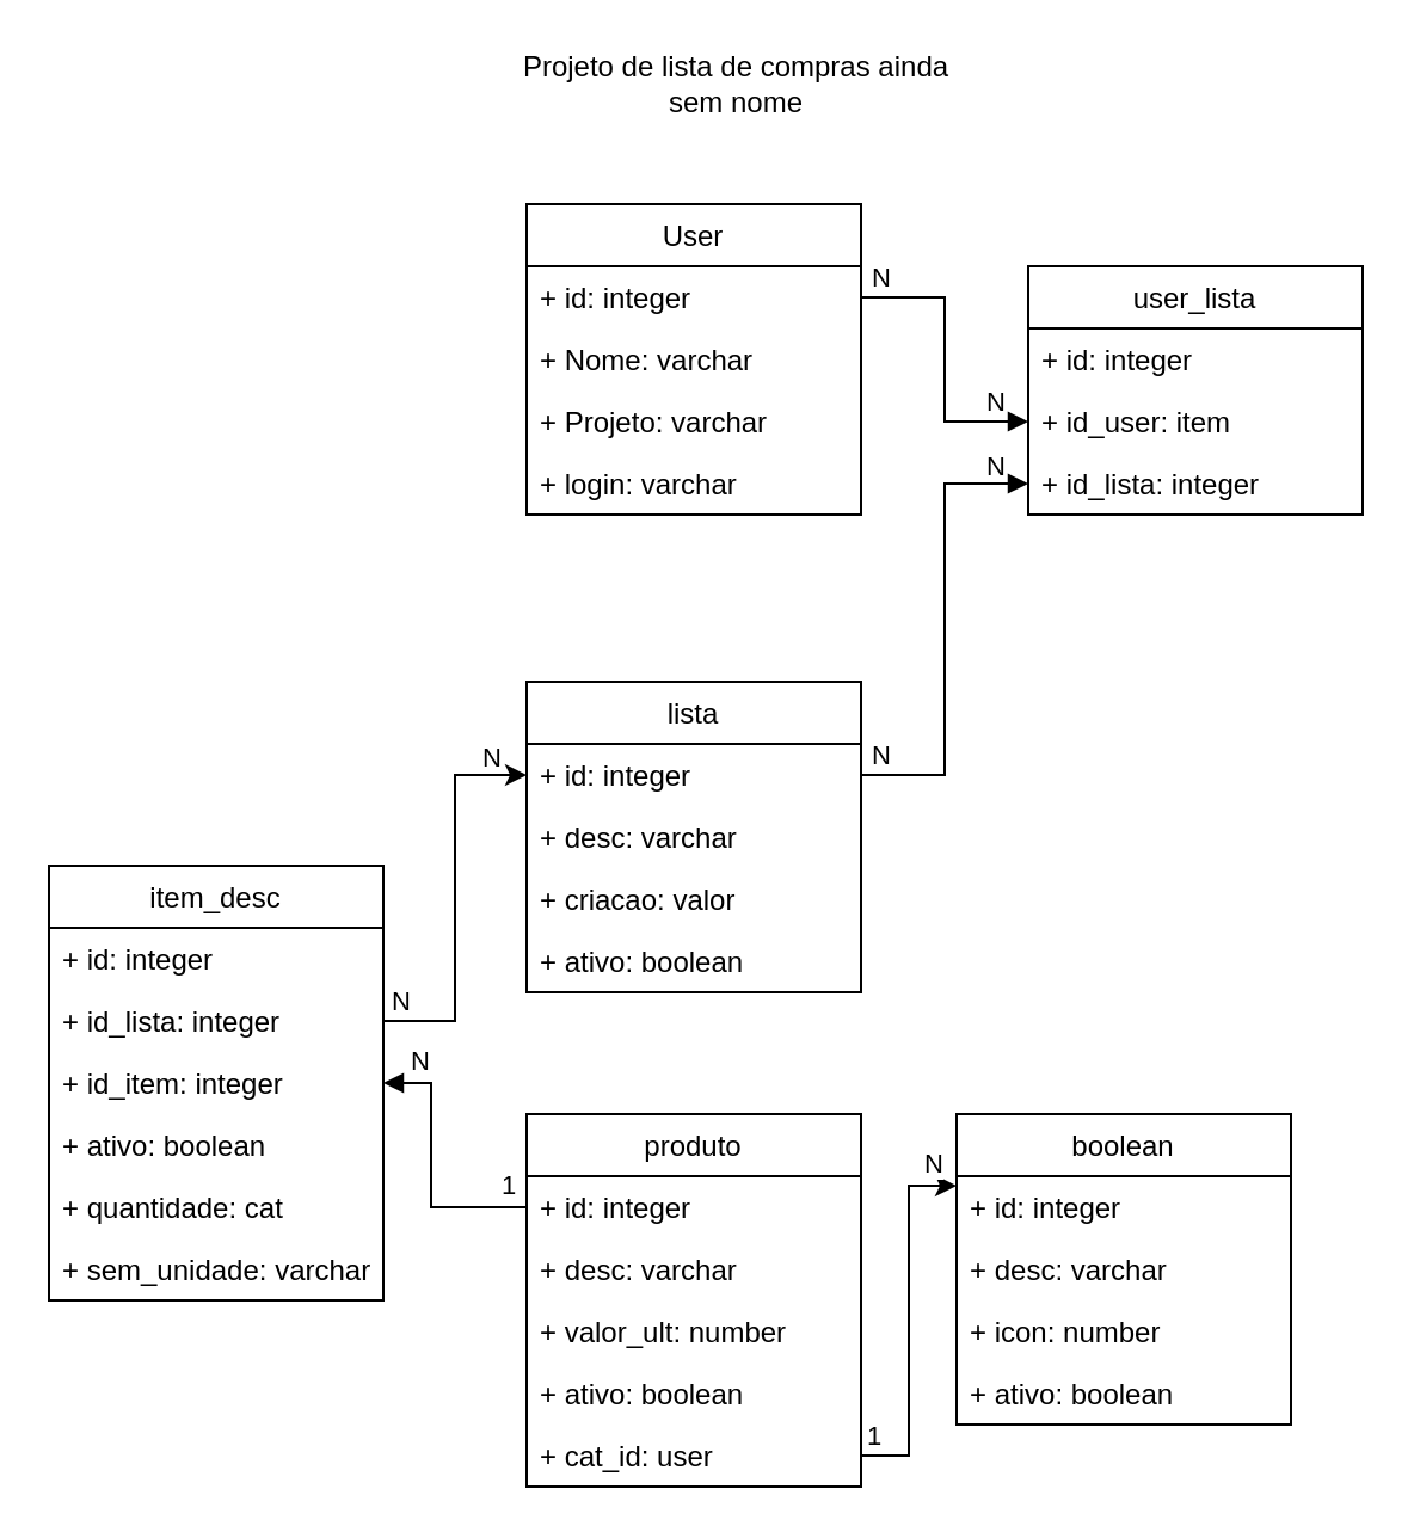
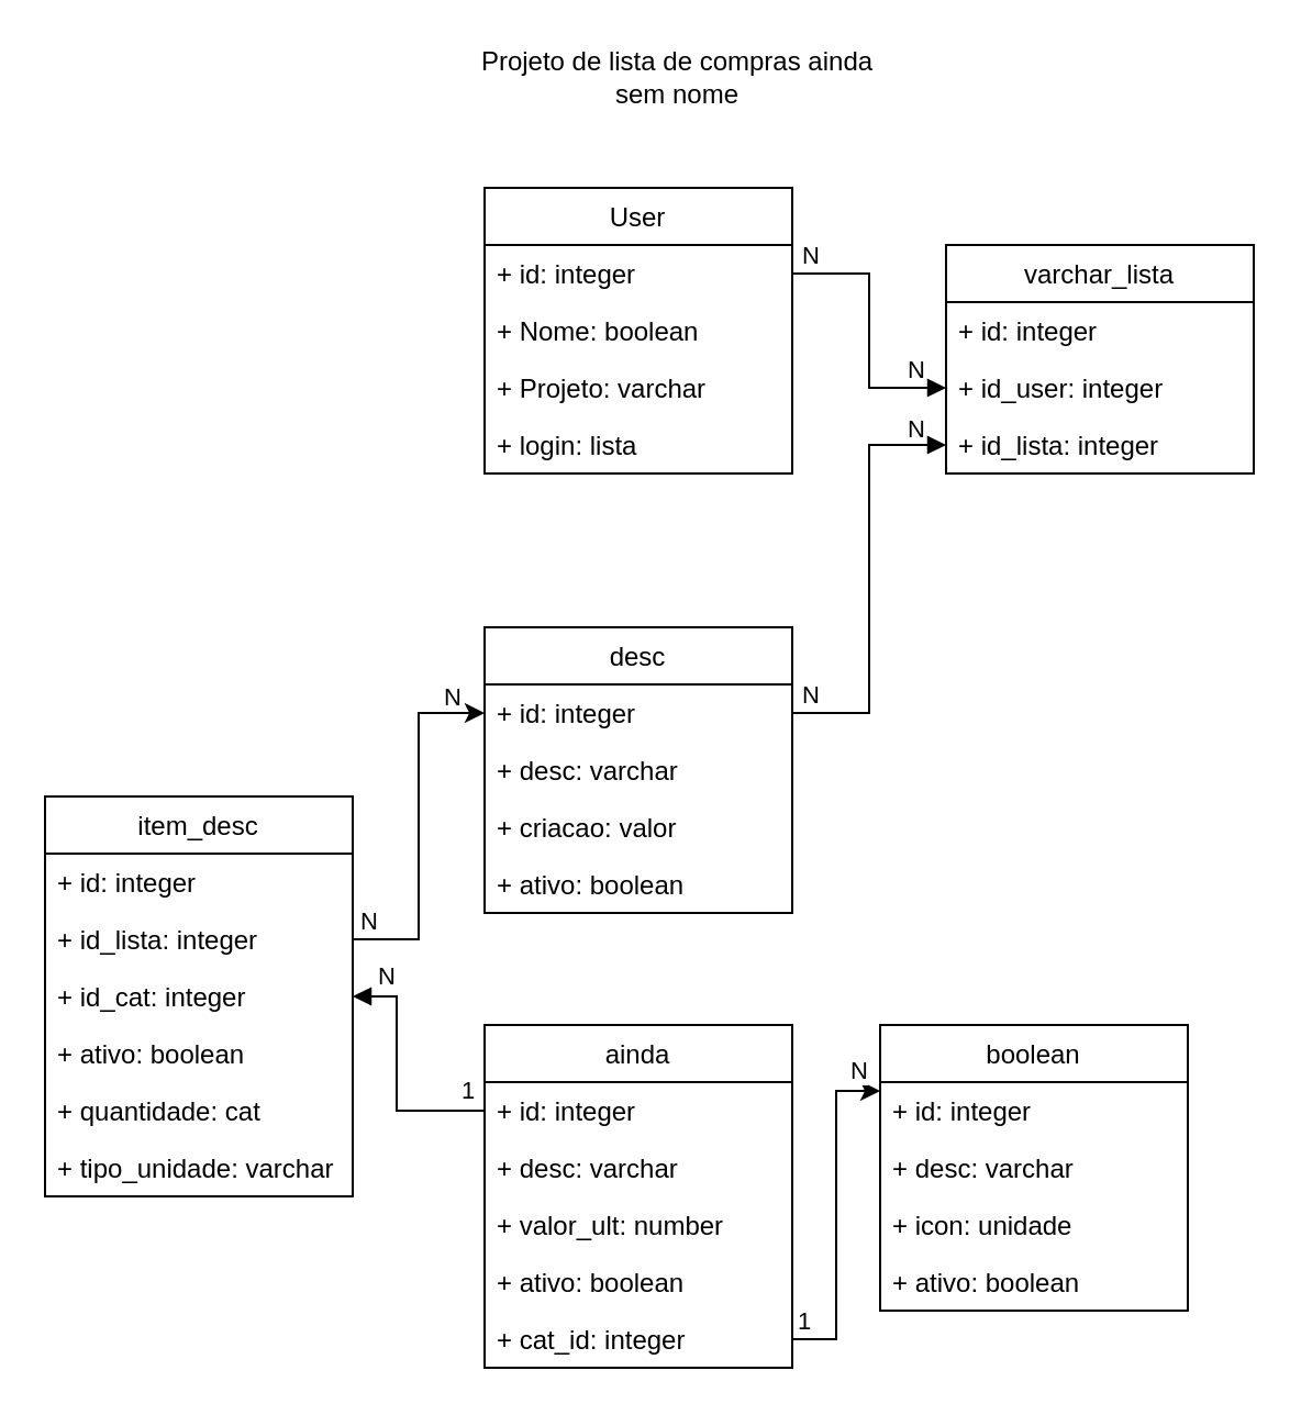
  <mxCell id="0" />
  <mxCell id="1" parent="0" />
  <mxCell id="2" value="User" style="swimlane;fontStyle=0;childLayout=stackLayout;horizontal=1;startSize=26;fillColor=none;horizontalStack=0;resizeParent=1;resizeParentMax=0;resizeLast=0;collapsible=1;marginBottom=0;" vertex="1" parent="1"><mxGeometry x="220" y="85" width="140" height="130" as="geometry" /></mxCell>
  <mxCell id="3" value="+ id: integer" style="text;strokeColor=none;fillColor=none;align=left;verticalAlign=top;spacingLeft=4;spacingRight=4;overflow=hidden;rotatable=0;points=[[0,0.5],[1,0.5]];portConstraint=eastwest;" vertex="1" parent="2"><mxGeometry y="26" width="140" height="26" as="geometry" /></mxCell>
- <mxCell id="4" value="+ Nome: varchar" style="text;strokeColor=none;fillColor=none;align=left;verticalAlign=top;spacingLeft=4;spacingRight=4;overflow=hidden;rotatable=0;points=[[0,0.5],[1,0.5]];portConstraint=eastwest;" vertex="1" parent="2"><mxGeometry y="52" width="140" height="26" as="geometry" /></mxCell>
+ <mxCell id="4" value="+ Nome: boolean" style="text;strokeColor=none;fillColor=none;align=left;verticalAlign=top;spacingLeft=4;spacingRight=4;overflow=hidden;rotatable=0;points=[[0,0.5],[1,0.5]];portConstraint=eastwest;" vertex="1" parent="2"><mxGeometry y="52" width="140" height="26" as="geometry" /></mxCell>
  <mxCell id="5" value="+ Projeto: varchar" style="text;strokeColor=none;fillColor=none;align=left;verticalAlign=top;spacingLeft=4;spacingRight=4;overflow=hidden;rotatable=0;points=[[0,0.5],[1,0.5]];portConstraint=eastwest;" vertex="1" parent="2"><mxGeometry y="78" width="140" height="26" as="geometry" /></mxCell>
- <mxCell id="6" value="+ login: varchar" style="text;strokeColor=none;fillColor=none;align=left;verticalAlign=top;spacingLeft=4;spacingRight=4;overflow=hidden;rotatable=0;points=[[0,0.5],[1,0.5]];portConstraint=eastwest;" vertex="1" parent="2"><mxGeometry y="104" width="140" height="26" as="geometry" /></mxCell>
- <mxCell id="7" value="lista" style="swimlane;fontStyle=0;childLayout=stackLayout;horizontal=1;startSize=26;fillColor=none;horizontalStack=0;resizeParent=1;resizeParentMax=0;resizeLast=0;collapsible=1;marginBottom=0;" vertex="1" parent="1"><mxGeometry x="220" y="285" width="140" height="130" as="geometry" /></mxCell>
+ <mxCell id="6" value="+ login: lista" style="text;strokeColor=none;fillColor=none;align=left;verticalAlign=top;spacingLeft=4;spacingRight=4;overflow=hidden;rotatable=0;points=[[0,0.5],[1,0.5]];portConstraint=eastwest;" vertex="1" parent="2"><mxGeometry y="104" width="140" height="26" as="geometry" /></mxCell>
+ <mxCell id="7" value="desc" style="swimlane;fontStyle=0;childLayout=stackLayout;horizontal=1;startSize=26;fillColor=none;horizontalStack=0;resizeParent=1;resizeParentMax=0;resizeLast=0;collapsible=1;marginBottom=0;" vertex="1" parent="1"><mxGeometry x="220" y="285" width="140" height="130" as="geometry" /></mxCell>
  <mxCell id="8" value="+ id: integer" style="text;strokeColor=none;fillColor=none;align=left;verticalAlign=top;spacingLeft=4;spacingRight=4;overflow=hidden;rotatable=0;points=[[0,0.5],[1,0.5]];portConstraint=eastwest;" vertex="1" parent="7"><mxGeometry y="26" width="140" height="26" as="geometry" /></mxCell>
  <mxCell id="9" value="+ desc: varchar" style="text;strokeColor=none;fillColor=none;align=left;verticalAlign=top;spacingLeft=4;spacingRight=4;overflow=hidden;rotatable=0;points=[[0,0.5],[1,0.5]];portConstraint=eastwest;" vertex="1" parent="7"><mxGeometry y="52" width="140" height="26" as="geometry" /></mxCell>
  <mxCell id="10" value="+ criacao: valor" style="text;strokeColor=none;fillColor=none;align=left;verticalAlign=top;spacingLeft=4;spacingRight=4;overflow=hidden;rotatable=0;points=[[0,0.5],[1,0.5]];portConstraint=eastwest;" vertex="1" parent="7"><mxGeometry y="78" width="140" height="26" as="geometry" /></mxCell>
  <mxCell id="11" value="+ ativo: boolean" style="text;strokeColor=none;fillColor=none;align=left;verticalAlign=top;spacingLeft=4;spacingRight=4;overflow=hidden;rotatable=0;points=[[0,0.5],[1,0.5]];portConstraint=eastwest;" vertex="1" parent="7"><mxGeometry y="104" width="140" height="26" as="geometry" /></mxCell>
- <mxCell id="12" value="user_lista" style="swimlane;fontStyle=0;childLayout=stackLayout;horizontal=1;startSize=26;fillColor=none;horizontalStack=0;resizeParent=1;resizeParentMax=0;resizeLast=0;collapsible=1;marginBottom=0;" vertex="1" parent="1"><mxGeometry x="430" y="111" width="140" height="104" as="geometry" /></mxCell>
+ <mxCell id="12" value="varchar_lista" style="swimlane;fontStyle=0;childLayout=stackLayout;horizontal=1;startSize=26;fillColor=none;horizontalStack=0;resizeParent=1;resizeParentMax=0;resizeLast=0;collapsible=1;marginBottom=0;" vertex="1" parent="1"><mxGeometry x="430" y="111" width="140" height="104" as="geometry" /></mxCell>
  <mxCell id="13" value="+ id: integer" style="text;strokeColor=none;fillColor=none;align=left;verticalAlign=top;spacingLeft=4;spacingRight=4;overflow=hidden;rotatable=0;points=[[0,0.5],[1,0.5]];portConstraint=eastwest;" vertex="1" parent="12"><mxGeometry y="26" width="140" height="26" as="geometry" /></mxCell>
- <mxCell id="14" value="+ id_user: item" style="text;strokeColor=none;fillColor=none;align=left;verticalAlign=top;spacingLeft=4;spacingRight=4;overflow=hidden;rotatable=0;points=[[0,0.5],[1,0.5]];portConstraint=eastwest;" vertex="1" parent="12"><mxGeometry y="52" width="140" height="26" as="geometry" /></mxCell>
+ <mxCell id="14" value="+ id_user: integer" style="text;strokeColor=none;fillColor=none;align=left;verticalAlign=top;spacingLeft=4;spacingRight=4;overflow=hidden;rotatable=0;points=[[0,0.5],[1,0.5]];portConstraint=eastwest;" vertex="1" parent="12"><mxGeometry y="52" width="140" height="26" as="geometry" /></mxCell>
  <mxCell id="15" value="+ id_lista: integer" style="text;strokeColor=none;fillColor=none;align=left;verticalAlign=top;spacingLeft=4;spacingRight=4;overflow=hidden;rotatable=0;points=[[0,0.5],[1,0.5]];portConstraint=eastwest;" vertex="1" parent="12"><mxGeometry y="78" width="140" height="26" as="geometry" /></mxCell>
  <mxCell id="16" value="" style="endArrow=block;endFill=1;html=1;edgeStyle=orthogonalEdgeStyle;align=left;verticalAlign=top;rounded=0;exitX=1;exitY=0.5;exitDx=0;exitDy=0;" edge="1" parent="1" source="3" target="14"><mxGeometry x="-1" relative="1" as="geometry"><mxPoint x="390" y="255" as="sourcePoint" /><mxPoint x="550" y="255" as="targetPoint" /></mxGeometry></mxCell>
  <mxCell id="17" value="N" style="edgeLabel;resizable=0;html=1;align=left;verticalAlign=bottom;" connectable="0" vertex="1" parent="16"><mxGeometry x="-1" relative="1" as="geometry"><mxPoint x="3" as="offset" /></mxGeometry></mxCell>
  <mxCell id="18" value="N" style="edgeLabel;resizable=0;html=1;align=left;verticalAlign=bottom;" connectable="0" vertex="1" parent="1"><mxGeometry x="418" y="167" as="geometry"><mxPoint x="-7" y="9" as="offset" /></mxGeometry></mxCell>
  <mxCell id="19" value="" style="endArrow=block;endFill=1;html=1;edgeStyle=orthogonalEdgeStyle;align=left;verticalAlign=top;rounded=0;exitX=1;exitY=0.5;exitDx=0;exitDy=0;entryX=0;entryY=0.5;entryDx=0;entryDy=0;" edge="1" parent="1" source="8" target="15"><mxGeometry x="-1" relative="1" as="geometry"><mxPoint x="400" y="335" as="sourcePoint" /><mxPoint x="470" y="387" as="targetPoint" /></mxGeometry></mxCell>
  <mxCell id="20" value="N" style="edgeLabel;resizable=0;html=1;align=left;verticalAlign=bottom;" connectable="0" vertex="1" parent="19"><mxGeometry x="-1" relative="1" as="geometry"><mxPoint x="3" as="offset" /></mxGeometry></mxCell>
  <mxCell id="21" value="N" style="edgeLabel;resizable=0;html=1;align=left;verticalAlign=bottom;" connectable="0" vertex="1" parent="1"><mxGeometry x="418" y="194" as="geometry"><mxPoint x="-7" y="9" as="offset" /></mxGeometry></mxCell>
- <mxCell id="22" value="produto" style="swimlane;fontStyle=0;childLayout=stackLayout;horizontal=1;startSize=26;fillColor=none;horizontalStack=0;resizeParent=1;resizeParentMax=0;resizeLast=0;collapsible=1;marginBottom=0;" vertex="1" parent="1"><mxGeometry x="220" y="466" width="140" height="156" as="geometry" /></mxCell>
+ <mxCell id="22" value="ainda" style="swimlane;fontStyle=0;childLayout=stackLayout;horizontal=1;startSize=26;fillColor=none;horizontalStack=0;resizeParent=1;resizeParentMax=0;resizeLast=0;collapsible=1;marginBottom=0;" vertex="1" parent="1"><mxGeometry x="220" y="466" width="140" height="156" as="geometry" /></mxCell>
  <mxCell id="23" value="+ id: integer" style="text;strokeColor=none;fillColor=none;align=left;verticalAlign=top;spacingLeft=4;spacingRight=4;overflow=hidden;rotatable=0;points=[[0,0.5],[1,0.5]];portConstraint=eastwest;" vertex="1" parent="22"><mxGeometry y="26" width="140" height="26" as="geometry" /></mxCell>
  <mxCell id="24" value="+ desc: varchar" style="text;strokeColor=none;fillColor=none;align=left;verticalAlign=top;spacingLeft=4;spacingRight=4;overflow=hidden;rotatable=0;points=[[0,0.5],[1,0.5]];portConstraint=eastwest;" vertex="1" parent="22"><mxGeometry y="52" width="140" height="26" as="geometry" /></mxCell>
  <mxCell id="25" value="+ valor_ult: number" style="text;strokeColor=none;fillColor=none;align=left;verticalAlign=top;spacingLeft=4;spacingRight=4;overflow=hidden;rotatable=0;points=[[0,0.5],[1,0.5]];portConstraint=eastwest;" vertex="1" parent="22"><mxGeometry y="78" width="140" height="26" as="geometry" /></mxCell>
  <mxCell id="26" value="+ ativo: boolean" style="text;strokeColor=none;fillColor=none;align=left;verticalAlign=top;spacingLeft=4;spacingRight=4;overflow=hidden;rotatable=0;points=[[0,0.5],[1,0.5]];portConstraint=eastwest;" vertex="1" parent="22"><mxGeometry y="104" width="140" height="26" as="geometry" /></mxCell>
- <mxCell id="27" value="+ cat_id: user" style="text;strokeColor=none;fillColor=none;align=left;verticalAlign=top;spacingLeft=4;spacingRight=4;overflow=hidden;rotatable=0;points=[[0,0.5],[1,0.5]];portConstraint=eastwest;" vertex="1" parent="22"><mxGeometry y="130" width="140" height="26" as="geometry" /></mxCell>
+ <mxCell id="27" value="+ cat_id: integer" style="text;strokeColor=none;fillColor=none;align=left;verticalAlign=top;spacingLeft=4;spacingRight=4;overflow=hidden;rotatable=0;points=[[0,0.5],[1,0.5]];portConstraint=eastwest;" vertex="1" parent="22"><mxGeometry y="130" width="140" height="26" as="geometry" /></mxCell>
  <mxCell id="28" value="" style="endArrow=block;endFill=1;html=1;edgeStyle=orthogonalEdgeStyle;align=left;verticalAlign=top;rounded=0;exitX=0;exitY=0.5;exitDx=0;exitDy=0;entryX=1;entryY=0.5;entryDx=0;entryDy=0;" edge="1" parent="1" source="23" target="34"><mxGeometry x="-1" relative="1" as="geometry"><mxPoint x="400" y="516" as="sourcePoint" /><mxPoint x="430" y="383" as="targetPoint" /><Array as="points"><mxPoint x="180" y="505" /><mxPoint x="180" y="453" /></Array></mxGeometry></mxCell>
  <mxCell id="29" value="1" style="edgeLabel;resizable=0;html=1;align=left;verticalAlign=bottom;" connectable="0" vertex="1" parent="28"><mxGeometry x="-1" relative="1" as="geometry"><mxPoint x="-12" y="-1" as="offset" /></mxGeometry></mxCell>
  <mxCell id="30" value="N" style="edgeLabel;resizable=0;html=1;align=left;verticalAlign=bottom;" connectable="0" vertex="1" parent="1"><mxGeometry x="200" y="325" as="geometry" /></mxCell>
  <mxCell id="31" value="item_desc" style="swimlane;fontStyle=0;childLayout=stackLayout;horizontal=1;startSize=26;fillColor=none;horizontalStack=0;resizeParent=1;resizeParentMax=0;resizeLast=0;collapsible=1;marginBottom=0;" vertex="1" parent="1"><mxGeometry x="20" y="362" width="140" height="182" as="geometry" /></mxCell>
  <mxCell id="32" value="+ id: integer" style="text;strokeColor=none;fillColor=none;align=left;verticalAlign=top;spacingLeft=4;spacingRight=4;overflow=hidden;rotatable=0;points=[[0,0.5],[1,0.5]];portConstraint=eastwest;" vertex="1" parent="31"><mxGeometry y="26" width="140" height="26" as="geometry" /></mxCell>
  <mxCell id="33" value="+ id_lista: integer" style="text;strokeColor=none;fillColor=none;align=left;verticalAlign=top;spacingLeft=4;spacingRight=4;overflow=hidden;rotatable=0;points=[[0,0.5],[1,0.5]];portConstraint=eastwest;" vertex="1" parent="31"><mxGeometry y="52" width="140" height="26" as="geometry" /></mxCell>
- <mxCell id="34" value="+ id_item: integer" style="text;strokeColor=none;fillColor=none;align=left;verticalAlign=top;spacingLeft=4;spacingRight=4;overflow=hidden;rotatable=0;points=[[0,0.5],[1,0.5]];portConstraint=eastwest;" vertex="1" parent="31"><mxGeometry y="78" width="140" height="26" as="geometry" /></mxCell>
+ <mxCell id="34" value="+ id_cat: integer" style="text;strokeColor=none;fillColor=none;align=left;verticalAlign=top;spacingLeft=4;spacingRight=4;overflow=hidden;rotatable=0;points=[[0,0.5],[1,0.5]];portConstraint=eastwest;" vertex="1" parent="31"><mxGeometry y="78" width="140" height="26" as="geometry" /></mxCell>
  <mxCell id="35" value="+ ativo: boolean" style="text;strokeColor=none;fillColor=none;align=left;verticalAlign=top;spacingLeft=4;spacingRight=4;overflow=hidden;rotatable=0;points=[[0,0.5],[1,0.5]];portConstraint=eastwest;" vertex="1" parent="31"><mxGeometry y="104" width="140" height="26" as="geometry" /></mxCell>
  <mxCell id="36" value="+ quantidade: cat" style="text;strokeColor=none;fillColor=none;align=left;verticalAlign=top;spacingLeft=4;spacingRight=4;overflow=hidden;rotatable=0;points=[[0,0.5],[1,0.5]];portConstraint=eastwest;" vertex="1" parent="31"><mxGeometry y="130" width="140" height="26" as="geometry" /></mxCell>
- <mxCell id="37" value="+ sem_unidade: varchar" style="text;strokeColor=none;fillColor=none;align=left;verticalAlign=top;spacingLeft=4;spacingRight=4;overflow=hidden;rotatable=0;points=[[0,0.5],[1,0.5]];portConstraint=eastwest;" vertex="1" parent="31"><mxGeometry y="156" width="140" height="26" as="geometry" /></mxCell>
+ <mxCell id="37" value="+ tipo_unidade: varchar" style="text;strokeColor=none;fillColor=none;align=left;verticalAlign=top;spacingLeft=4;spacingRight=4;overflow=hidden;rotatable=0;points=[[0,0.5],[1,0.5]];portConstraint=eastwest;" vertex="1" parent="31"><mxGeometry y="156" width="140" height="26" as="geometry" /></mxCell>
  <mxCell id="38" value="N" style="edgeLabel;resizable=0;html=1;align=left;verticalAlign=bottom;" connectable="0" vertex="1" parent="1"><mxGeometry x="170" y="452" as="geometry" /></mxCell>
  <mxCell id="39" style="edgeStyle=orthogonalEdgeStyle;rounded=0;orthogonalLoop=1;jettySize=auto;html=1;" edge="1" parent="1" source="33" target="8"><mxGeometry relative="1" as="geometry" /></mxCell>
  <mxCell id="40" value="N" style="edgeLabel;resizable=0;html=1;align=left;verticalAlign=bottom;" connectable="0" vertex="1" parent="1"><mxGeometry x="162" y="427" as="geometry" /></mxCell>
  <mxCell id="41" value="boolean" style="swimlane;fontStyle=0;childLayout=stackLayout;horizontal=1;startSize=26;fillColor=none;horizontalStack=0;resizeParent=1;resizeParentMax=0;resizeLast=0;collapsible=1;marginBottom=0;" vertex="1" parent="1"><mxGeometry x="400" y="466" width="140" height="130" as="geometry" /></mxCell>
  <mxCell id="42" value="+ id: integer" style="text;strokeColor=none;fillColor=none;align=left;verticalAlign=top;spacingLeft=4;spacingRight=4;overflow=hidden;rotatable=0;points=[[0,0.5],[1,0.5]];portConstraint=eastwest;" vertex="1" parent="41"><mxGeometry y="26" width="140" height="26" as="geometry" /></mxCell>
  <mxCell id="43" value="+ desc: varchar" style="text;strokeColor=none;fillColor=none;align=left;verticalAlign=top;spacingLeft=4;spacingRight=4;overflow=hidden;rotatable=0;points=[[0,0.5],[1,0.5]];portConstraint=eastwest;" vertex="1" parent="41"><mxGeometry y="52" width="140" height="26" as="geometry" /></mxCell>
- <mxCell id="44" value="+ icon: number" style="text;strokeColor=none;fillColor=none;align=left;verticalAlign=top;spacingLeft=4;spacingRight=4;overflow=hidden;rotatable=0;points=[[0,0.5],[1,0.5]];portConstraint=eastwest;" vertex="1" parent="41"><mxGeometry y="78" width="140" height="26" as="geometry" /></mxCell>
+ <mxCell id="44" value="+ icon: unidade" style="text;strokeColor=none;fillColor=none;align=left;verticalAlign=top;spacingLeft=4;spacingRight=4;overflow=hidden;rotatable=0;points=[[0,0.5],[1,0.5]];portConstraint=eastwest;" vertex="1" parent="41"><mxGeometry y="78" width="140" height="26" as="geometry" /></mxCell>
  <mxCell id="45" value="+ ativo: boolean" style="text;strokeColor=none;fillColor=none;align=left;verticalAlign=top;spacingLeft=4;spacingRight=4;overflow=hidden;rotatable=0;points=[[0,0.5],[1,0.5]];portConstraint=eastwest;" vertex="1" parent="41"><mxGeometry y="104" width="140" height="26" as="geometry" /></mxCell>
  <mxCell id="46" style="edgeStyle=orthogonalEdgeStyle;rounded=0;orthogonalLoop=1;jettySize=auto;html=1;entryX=0;entryY=0.154;entryDx=0;entryDy=0;entryPerimeter=0;" edge="1" parent="1" source="27" target="42"><mxGeometry relative="1" as="geometry" /></mxCell>
  <mxCell id="47" value="N" style="edgeLabel;resizable=0;html=1;align=left;verticalAlign=bottom;" connectable="0" vertex="1" parent="1"><mxGeometry x="385" y="495" as="geometry" /></mxCell>
  <mxCell id="48" value="&lt;div&gt;1&lt;/div&gt;" style="edgeLabel;resizable=0;html=1;align=left;verticalAlign=bottom;" connectable="0" vertex="1" parent="1"><mxGeometry x="185" y="468" as="geometry"><mxPoint x="176" y="141" as="offset" /></mxGeometry></mxCell>
  <mxCell id="49" value="Projeto de lista de compras ainda sem nome" style="text;html=1;strokeColor=none;fillColor=none;align=center;verticalAlign=middle;whiteSpace=wrap;rounded=0;" vertex="1" parent="1"><mxGeometry x="213" y="20" width="190" height="30" as="geometry" /></mxCell>
